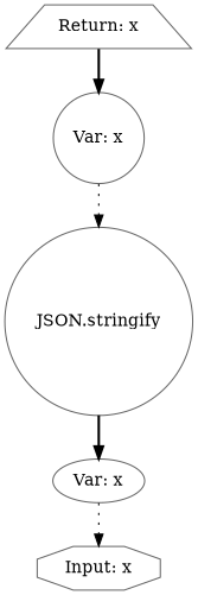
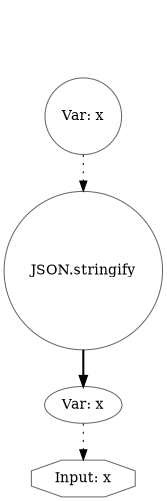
  digraph {
    node [shape=circle color=gray40]
    edge [style=bold]
-   n1 [label="Return: x" shape=trapezium]
    n2 [label="Var: x"]
    n3 [label="JSON.stringify"]
    n4 [label="Var: x" shape=ellipse]
    n5 [label="Input: x" shape=octagon]
-   n1 -> n2
    n2 -> n3 [style=dotted]
    n3 -> n4
    n4 -> n5 [style=dotted]
  }
